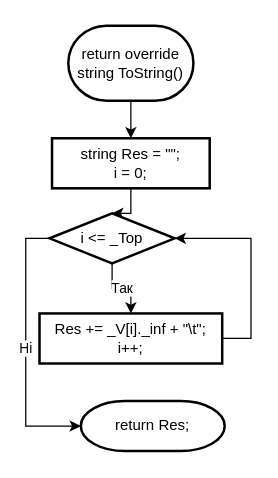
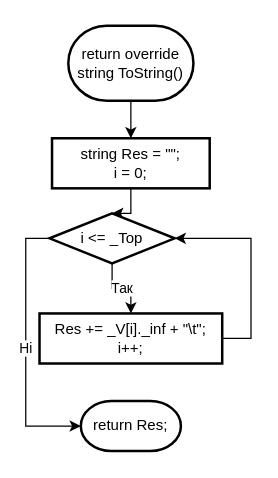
  <mxCell id="0" />
  <mxCell id="1" parent="0" />
  <mxCell id="2" value="" style="edgeStyle=orthogonalEdgeStyle;rounded=0;orthogonalLoop=1;jettySize=auto;html=1;" parent="1" source="3" target="5" edge="1"><mxGeometry relative="1" as="geometry" /></mxCell>
  <mxCell id="3" value="return override string ToString()" style="strokeWidth=2;html=1;shape=mxgraph.flowchart.terminator;whiteSpace=wrap;" parent="1" vertex="1"><mxGeometry x="54" y="20" width="100" height="60" as="geometry" /></mxCell>
  <mxCell id="4" value="" style="edgeStyle=orthogonalEdgeStyle;rounded=0;orthogonalLoop=1;jettySize=auto;html=1;" parent="1" source="5" target="8" edge="1"><mxGeometry relative="1" as="geometry" /></mxCell>
  <mxCell id="5" value="&lt;div&gt;string Res = &quot;&quot;;&lt;/div&gt;&lt;div&gt;i = 0;&lt;/div&gt;" style="whiteSpace=wrap;html=1;strokeWidth=2;" parent="1" vertex="1"><mxGeometry x="41" y="110" width="126" height="40" as="geometry" /></mxCell>
  <mxCell id="6" value="Так" style="edgeStyle=orthogonalEdgeStyle;rounded=0;orthogonalLoop=1;jettySize=auto;html=1;" parent="1" source="8" target="10" edge="1"><mxGeometry relative="1" as="geometry" /></mxCell>
  <mxCell id="7" value="Ні" style="edgeStyle=orthogonalEdgeStyle;rounded=0;orthogonalLoop=1;jettySize=auto;html=1;" parent="1" source="8" target="11" edge="1"><mxGeometry relative="1" as="geometry"><Array as="points"><mxPoint x="20" y="190" /><mxPoint x="20" y="340" /></Array></mxGeometry></mxCell>
  <mxCell id="8" value="i &amp;lt;= _Top" style="rhombus;whiteSpace=wrap;html=1;strokeWidth=2;" parent="1" vertex="1"><mxGeometry x="39" y="170" width="100" height="40" as="geometry" /></mxCell>
  <mxCell id="9" style="edgeStyle=orthogonalEdgeStyle;rounded=0;orthogonalLoop=1;jettySize=auto;html=1;" parent="1" source="10" target="8" edge="1"><mxGeometry relative="1" as="geometry"><Array as="points"><mxPoint x="200" y="270" /><mxPoint x="200" y="190" /></Array></mxGeometry></mxCell>
  <mxCell id="10" value="Res += _V[i]._inf + &quot;\t&quot;;&lt;br&gt;i++;" style="whiteSpace=wrap;html=1;strokeWidth=2;" parent="1" vertex="1"><mxGeometry x="31" y="250" width="146" height="40" as="geometry" /></mxCell>
- <mxCell id="11" value="return Res;" style="strokeWidth=2;html=1;shape=mxgraph.flowchart.terminator;whiteSpace=wrap;" parent="1" vertex="1"><mxGeometry x="64" y="320" width="115" height="40" as="geometry" /></mxCell>
+ <mxCell id="11" value="return Res;" style="strokeWidth=2;html=1;shape=mxgraph.flowchart.terminator;whiteSpace=wrap;" parent="1" vertex="1"><mxGeometry x="64" y="320" width="80" height="40" as="geometry" /></mxCell>
